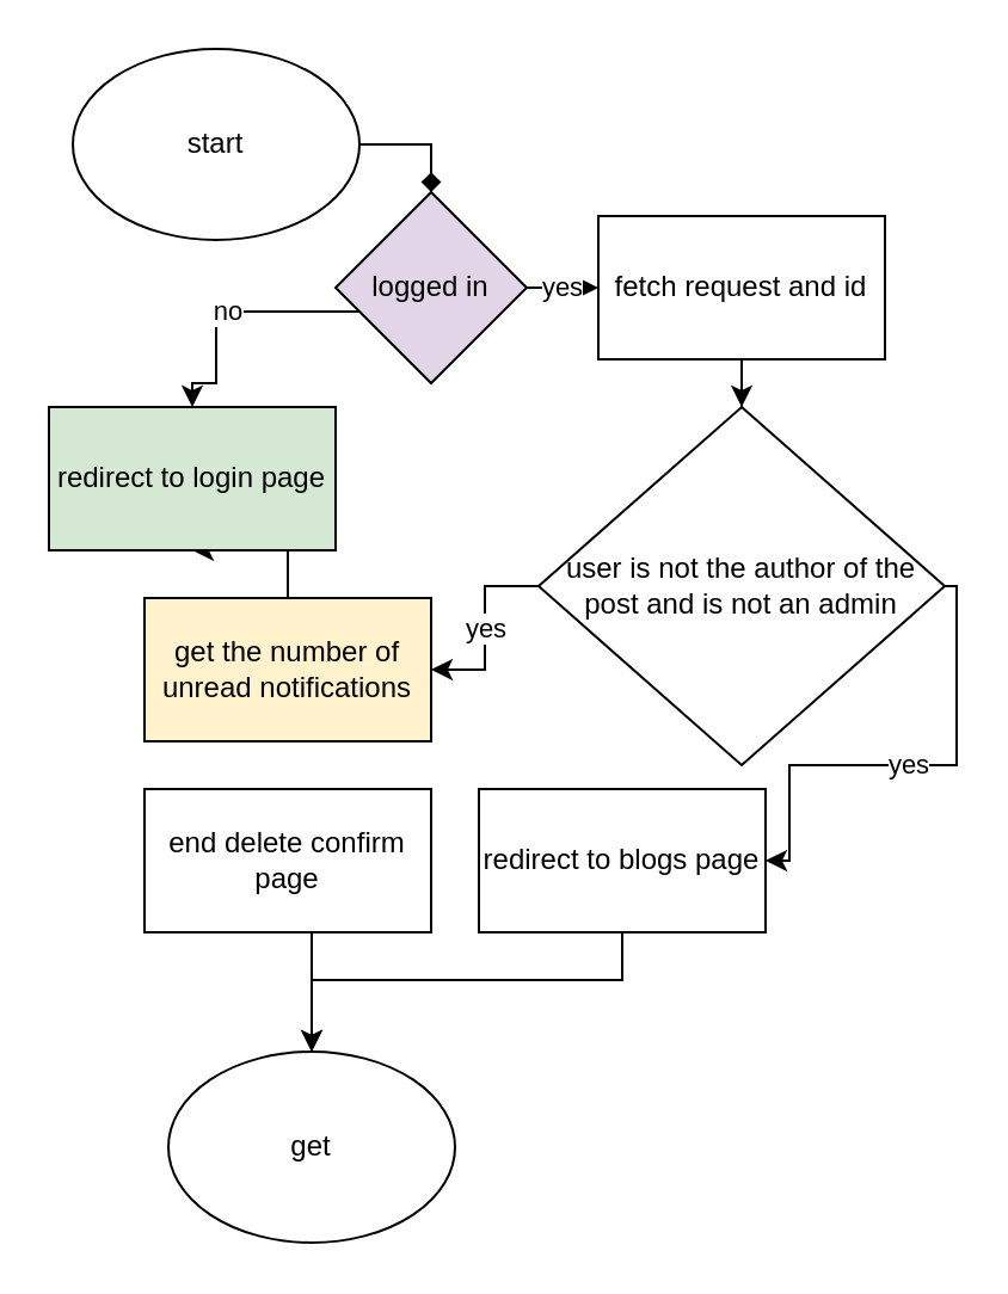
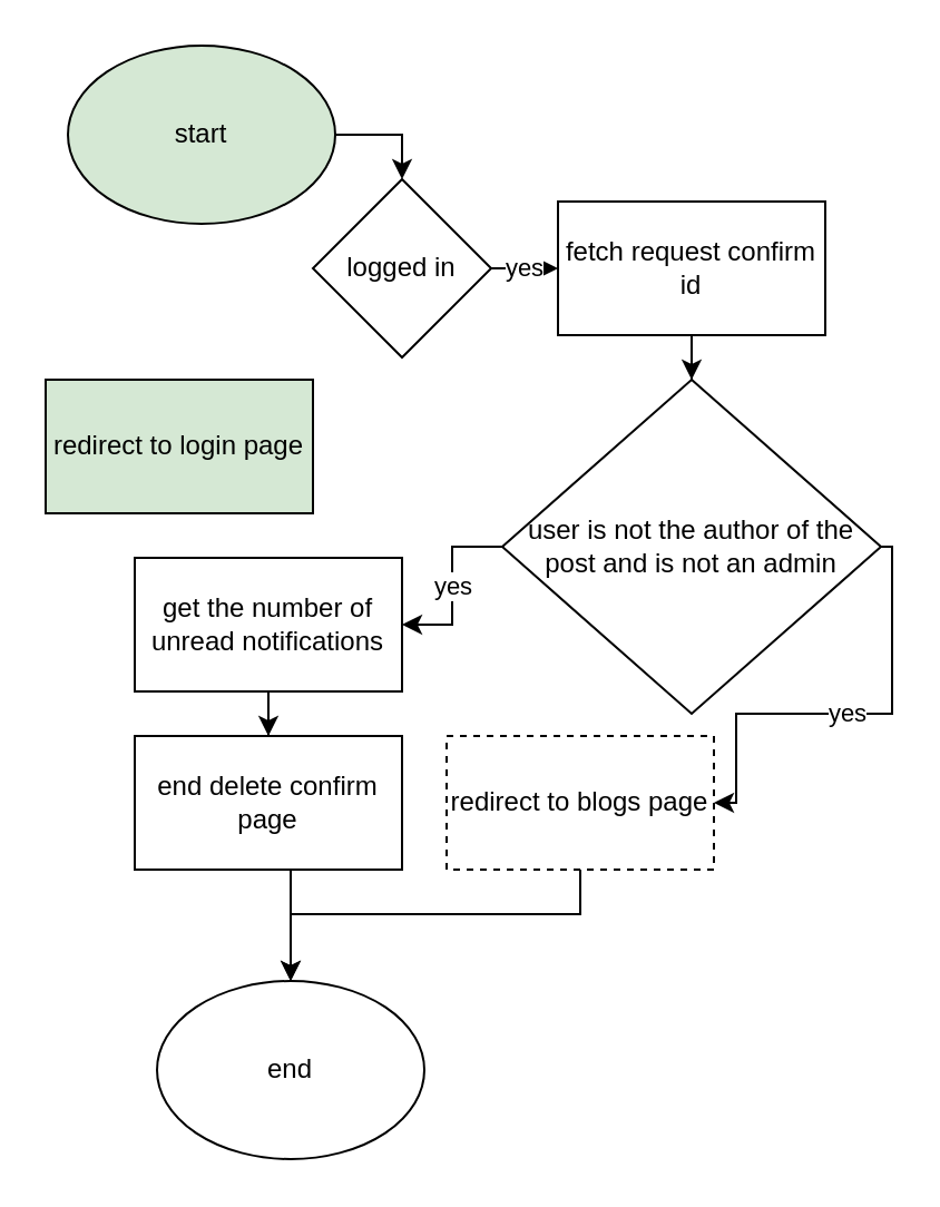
  <mxCell id="0" />
  <mxCell id="1" parent="0" />
- <mxCell id="2" value="" style="edgeStyle=orthogonalEdgeStyle;rounded=0;orthogonalLoop=1;jettySize=auto;html=1;entryX=0.5;entryY=0;entryDx=0;entryDy=0;endArrow=diamond;" parent="1" source="3" target="7" edge="1"><mxGeometry relative="1" as="geometry"><Array as="points"><mxPoint x="180" y="60" /></Array></mxGeometry></mxCell>
- <mxCell id="3" value="start" style="ellipse;whiteSpace=wrap;html=1;" parent="1" vertex="1"><mxGeometry x="30" y="20" width="120" height="80" as="geometry" /></mxCell>
- <mxCell id="4" value="get" style="ellipse;whiteSpace=wrap;html=1;" parent="1" vertex="1"><mxGeometry x="70" y="440" width="120" height="80" as="geometry" /></mxCell>
+ <mxCell id="2" value="" style="edgeStyle=orthogonalEdgeStyle;rounded=0;orthogonalLoop=1;jettySize=auto;html=1;entryX=0.5;entryY=0;entryDx=0;entryDy=0;" parent="1" source="3" target="7" edge="1"><mxGeometry relative="1" as="geometry"><Array as="points"><mxPoint x="180" y="60" /></Array></mxGeometry></mxCell>
+ <mxCell id="3" value="start" style="ellipse;whiteSpace=wrap;html=1;fillColor=#d5e8d4;" parent="1" vertex="1"><mxGeometry x="30" y="20" width="120" height="80" as="geometry" /></mxCell>
+ <mxCell id="4" value="end" style="ellipse;whiteSpace=wrap;html=1;" parent="1" vertex="1"><mxGeometry x="70" y="440" width="120" height="80" as="geometry" /></mxCell>
  <mxCell id="5" value="yes" style="edgeStyle=orthogonalEdgeStyle;rounded=0;orthogonalLoop=1;jettySize=auto;html=1;" parent="1" source="7" target="9" edge="1"><mxGeometry relative="1" as="geometry" /></mxCell>
- <mxCell id="6" value="no" style="edgeStyle=orthogonalEdgeStyle;rounded=0;orthogonalLoop=1;jettySize=auto;html=1;entryX=0.5;entryY=0;entryDx=0;entryDy=0;" parent="1" source="7" target="19" edge="1"><mxGeometry relative="1" as="geometry"><Array as="points"><mxPoint x="90" y="130" /><mxPoint x="90" y="160" /></Array></mxGeometry></mxCell>
- <mxCell id="7" value="logged in" style="rhombus;whiteSpace=wrap;html=1;fillColor=#e1d5e7;" parent="1" vertex="1"><mxGeometry x="140" y="80" width="80" height="80" as="geometry" /></mxCell>
+ <mxCell id="7" value="logged in" style="rhombus;whiteSpace=wrap;html=1;" parent="1" vertex="1"><mxGeometry x="140" y="80" width="80" height="80" as="geometry" /></mxCell>
  <mxCell id="8" value="" style="edgeStyle=orthogonalEdgeStyle;rounded=0;orthogonalLoop=1;jettySize=auto;html=1;" parent="1" source="9" target="12" edge="1"><mxGeometry relative="1" as="geometry" /></mxCell>
- <mxCell id="9" value="fetch request and id" style="whiteSpace=wrap;html=1;" parent="1" vertex="1"><mxGeometry x="250" y="90" width="120" height="60" as="geometry" /></mxCell>
+ <mxCell id="9" value="fetch request confirm id" style="whiteSpace=wrap;html=1;" parent="1" vertex="1"><mxGeometry x="250" y="90" width="120" height="60" as="geometry" /></mxCell>
  <mxCell id="10" value="yes" style="edgeStyle=orthogonalEdgeStyle;rounded=0;orthogonalLoop=1;jettySize=auto;html=1;exitX=1;exitY=0.5;exitDx=0;exitDy=0;" parent="1" source="12" target="14" edge="1"><mxGeometry relative="1" as="geometry"><Array as="points"><mxPoint x="400" y="245" /><mxPoint x="400" y="320" /><mxPoint x="330" y="320" /><mxPoint x="330" y="360" /></Array></mxGeometry></mxCell>
  <mxCell id="11" value="yes" style="edgeStyle=orthogonalEdgeStyle;rounded=0;orthogonalLoop=1;jettySize=auto;html=1;" parent="1" source="12" target="16" edge="1"><mxGeometry relative="1" as="geometry" /></mxCell>
  <mxCell id="12" value="user is not the author of the post and is not an admin" style="rhombus;whiteSpace=wrap;html=1;" parent="1" vertex="1"><mxGeometry x="225" y="170" width="170" height="150" as="geometry" /></mxCell>
  <mxCell id="13" style="edgeStyle=orthogonalEdgeStyle;rounded=0;orthogonalLoop=1;jettySize=auto;html=1;entryX=0.5;entryY=0;entryDx=0;entryDy=0;" parent="1" source="14" target="4" edge="1"><mxGeometry relative="1" as="geometry"><Array as="points"><mxPoint x="130" y="410" /></Array></mxGeometry></mxCell>
- <mxCell id="14" value="redirect to blogs page" style="whiteSpace=wrap;html=1;" parent="1" vertex="1"><mxGeometry x="200" y="330" width="120" height="60" as="geometry" /></mxCell>
- <mxCell id="15" value="" style="edgeStyle=orthogonalEdgeStyle;rounded=0;orthogonalLoop=1;jettySize=auto;html=1;" parent="1" source="16" target="19" edge="1"><mxGeometry relative="1" as="geometry" /></mxCell>
- <mxCell id="16" value="get the number of unread notifications" style="whiteSpace=wrap;html=1;fillColor=#fff2cc;" parent="1" vertex="1"><mxGeometry x="60" y="250" width="120" height="60" as="geometry" /></mxCell>
+ <mxCell id="14" value="redirect to blogs page" style="whiteSpace=wrap;html=1;dashed=1;" parent="1" vertex="1"><mxGeometry x="200" y="330" width="120" height="60" as="geometry" /></mxCell>
+ <mxCell id="15" value="" style="edgeStyle=orthogonalEdgeStyle;rounded=0;orthogonalLoop=1;jettySize=auto;html=1;" parent="1" source="16" target="18" edge="1"><mxGeometry relative="1" as="geometry" /></mxCell>
+ <mxCell id="16" value="get the number of unread notifications" style="whiteSpace=wrap;html=1;" parent="1" vertex="1"><mxGeometry x="60" y="250" width="120" height="60" as="geometry" /></mxCell>
  <mxCell id="17" value="" style="edgeStyle=orthogonalEdgeStyle;rounded=0;orthogonalLoop=1;jettySize=auto;html=1;" parent="1" source="18" target="4" edge="1"><mxGeometry relative="1" as="geometry"><Array as="points"><mxPoint x="130" y="400" /><mxPoint x="130" y="400" /></Array></mxGeometry></mxCell>
  <mxCell id="18" value="end delete confirm page" style="whiteSpace=wrap;html=1;" parent="1" vertex="1"><mxGeometry x="60" y="330" width="120" height="60" as="geometry" /></mxCell>
  <mxCell id="19" value="redirect to login page" style="whiteSpace=wrap;html=1;fillColor=#d5e8d4;" parent="1" vertex="1"><mxGeometry x="20" y="170" width="120" height="60" as="geometry" /></mxCell>
